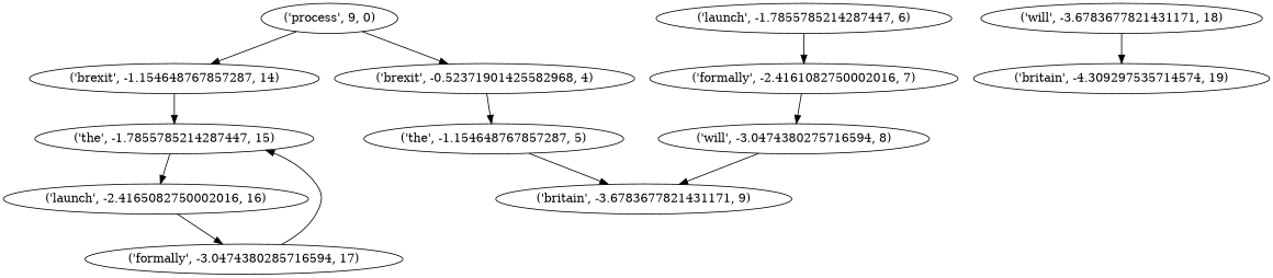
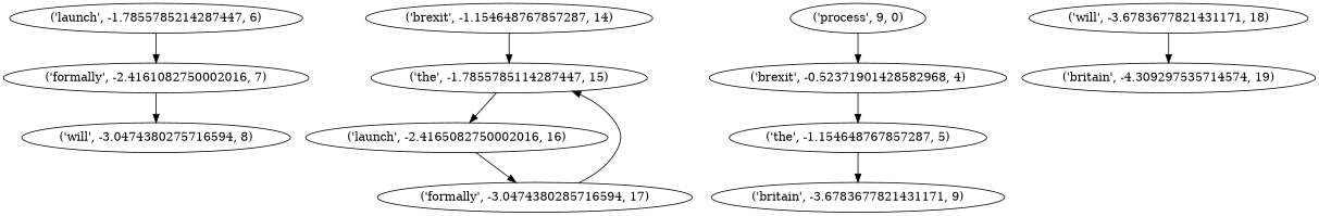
  strict digraph {
    n1 [label="('formally', -2.4161082750002016, 7)"]
    "('launch', -1.7855785214287447, 6)"
    n3 [label="('will', -3.0474380275716594, 8)"]
    "('brexit', -1.154648767857287, 14)"
-   "('the', -1.7855785214287447, 15)"
+   "('the', -1.7855785214287447, 15)" [label="('the', -1.7855785114287447, 15)"]
    "('launch', -2.4165082750002016, 16)"
    "('formally', -3.0474380285716594, 17)"
    "('britain', -3.6783677821431171, 9)"
-   "('brexit', -0.52371901428582968, 4)" [label="('brexit', -0.52371901425582968, 4)"]
+   "('brexit', -0.52371901428582968, 4)"
    "('the', -1.154648767857287, 5)"
    "('will', -3.6783677821431171, 18)"
    "('britain', -4.309297535714574, 19)"
    n13 [label="('process', 9, 0)"]
    n1 -> n3
    "('launch', -1.7855785214287447, 6)" -> n1
-   n3 -> "('britain', -3.6783677821431171, 9)"
    "('brexit', -1.154648767857287, 14)" -> "('the', -1.7855785214287447, 15)"
    "('the', -1.7855785214287447, 15)" -> "('launch', -2.4165082750002016, 16)"
    "('launch', -2.4165082750002016, 16)" -> "('formally', -3.0474380285716594, 17)"
    "('formally', -3.0474380285716594, 17)" -> "('the', -1.7855785214287447, 15)"
    "('brexit', -0.52371901428582968, 4)" -> "('the', -1.154648767857287, 5)"
    "('the', -1.154648767857287, 5)" -> "('britain', -3.6783677821431171, 9)"
    "('will', -3.6783677821431171, 18)" -> "('britain', -4.309297535714574, 19)"
-   n13 -> "('brexit', -1.154648767857287, 14)"
    n13 -> "('brexit', -0.52371901428582968, 4)"
  }
